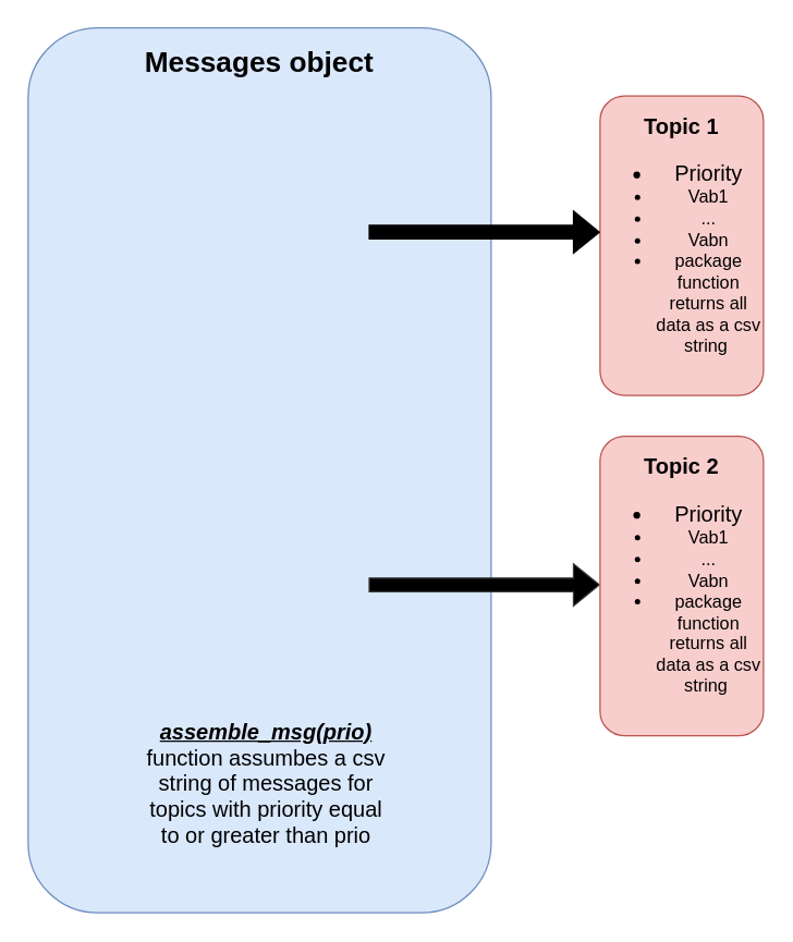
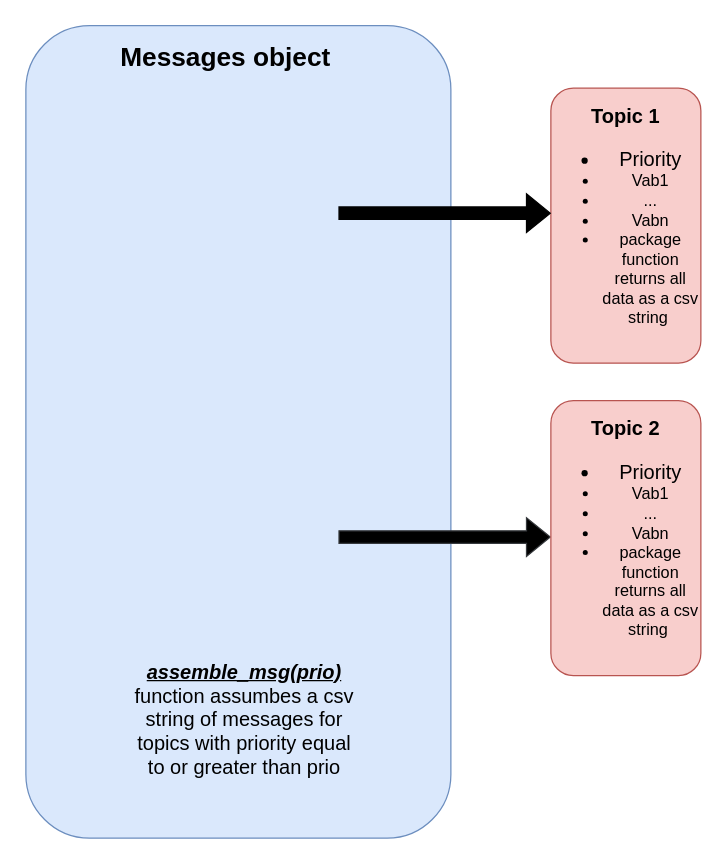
  <mxCell id="0" />
  <mxCell id="1" parent="0" />
  <mxCell id="2" value="" style="rounded=1;whiteSpace=wrap;html=1;fillColor=#dae8fc;strokeColor=#6c8ebf;" vertex="1" parent="1"><mxGeometry x="20" y="20" width="340" height="650" as="geometry" /></mxCell>
  <mxCell id="3" value="&lt;b style=&quot;font-size: 16px&quot;&gt;&lt;font style=&quot;font-size: 16px&quot;&gt;Topic 1&lt;br&gt;&lt;/font&gt;&lt;/b&gt;&lt;ul style=&quot;font-size: 16px&quot;&gt;&lt;li&gt;Priority&lt;/li&gt;&lt;li style=&quot;font-size: 13px&quot;&gt;Vab1&lt;/li&gt;&lt;li style=&quot;font-size: 13px&quot;&gt;...&lt;/li&gt;&lt;li style=&quot;font-size: 13px&quot;&gt;Vabn&lt;/li&gt;&lt;li style=&quot;font-size: 13px&quot;&gt;package function returns all data as a csv string&amp;nbsp;&lt;/li&gt;&lt;/ul&gt;" style="rounded=1;whiteSpace=wrap;html=1;fillColor=#f8cecc;strokeColor=#b85450;" vertex="1" parent="1"><mxGeometry x="440" y="70" width="120" height="220" as="geometry" /></mxCell>
- <mxCell id="4" value="&lt;b&gt;&lt;font style=&quot;font-size: 21px&quot;&gt;Messages object&lt;/font&gt;&lt;/b&gt;" style="text;html=1;strokeColor=none;fillColor=none;align=center;verticalAlign=middle;whiteSpace=wrap;rounded=0;" vertex="1" parent="1"><mxGeometry x="100" y="30" width="180" height="30" as="geometry" /></mxCell>
+ <mxCell id="4" value="&lt;b&gt;&lt;font style=&quot;font-size: 21px&quot;&gt;Messages object&lt;/font&gt;&lt;/b&gt;" style="text;html=1;strokeColor=none;fillColor=none;align=center;verticalAlign=middle;whiteSpace=wrap;rounded=0;" vertex="1" parent="1"><mxGeometry x="90" y="30" width="180" height="30" as="geometry" /></mxCell>
  <mxCell id="5" value="" style="shape=flexArrow;endArrow=classic;html=1;rounded=0;fontSize=21;fillColor=#000000;" edge="1" parent="1"><mxGeometry width="50" height="50" relative="1" as="geometry"><mxPoint x="270" y="170" as="sourcePoint" /><mxPoint x="440" y="170" as="targetPoint" /></mxGeometry></mxCell>
  <mxCell id="6" value="" style="shape=flexArrow;endArrow=classic;html=1;rounded=0;fontSize=21;fillColor=#000000;strokeColor=#36393d;" edge="1" parent="1"><mxGeometry width="50" height="50" relative="1" as="geometry"><mxPoint x="270" y="429.17" as="sourcePoint" /><mxPoint x="440" y="429.17" as="targetPoint" /></mxGeometry></mxCell>
  <mxCell id="7" value="&lt;b style=&quot;font-size: 16px&quot;&gt;&lt;font style=&quot;font-size: 16px&quot;&gt;Topic 2&lt;br&gt;&lt;/font&gt;&lt;/b&gt;&lt;ul style=&quot;font-size: 16px&quot;&gt;&lt;li&gt;Priority&lt;/li&gt;&lt;li style=&quot;font-size: 13px&quot;&gt;Vab1&lt;/li&gt;&lt;li style=&quot;font-size: 13px&quot;&gt;...&lt;/li&gt;&lt;li style=&quot;font-size: 13px&quot;&gt;Vabn&lt;/li&gt;&lt;li style=&quot;font-size: 13px&quot;&gt;package function returns all data as a csv string&amp;nbsp;&lt;/li&gt;&lt;/ul&gt;" style="rounded=1;whiteSpace=wrap;html=1;fillColor=#f8cecc;strokeColor=#b85450;" vertex="1" parent="1"><mxGeometry x="440" y="320" width="120" height="220" as="geometry" /></mxCell>
  <mxCell id="8" value="&lt;i&gt;&lt;u&gt;&lt;b&gt;assemble_msg(prio)&lt;/b&gt;&lt;/u&gt;&lt;/i&gt; function assumbes a csv string of messages for topics with priority equal to or greater than prio" style="text;html=1;strokeColor=none;fillColor=none;align=center;verticalAlign=middle;whiteSpace=wrap;rounded=0;fontSize=16;" vertex="1" parent="1"><mxGeometry x="100" y="560" width="190" height="30" as="geometry" /></mxCell>
